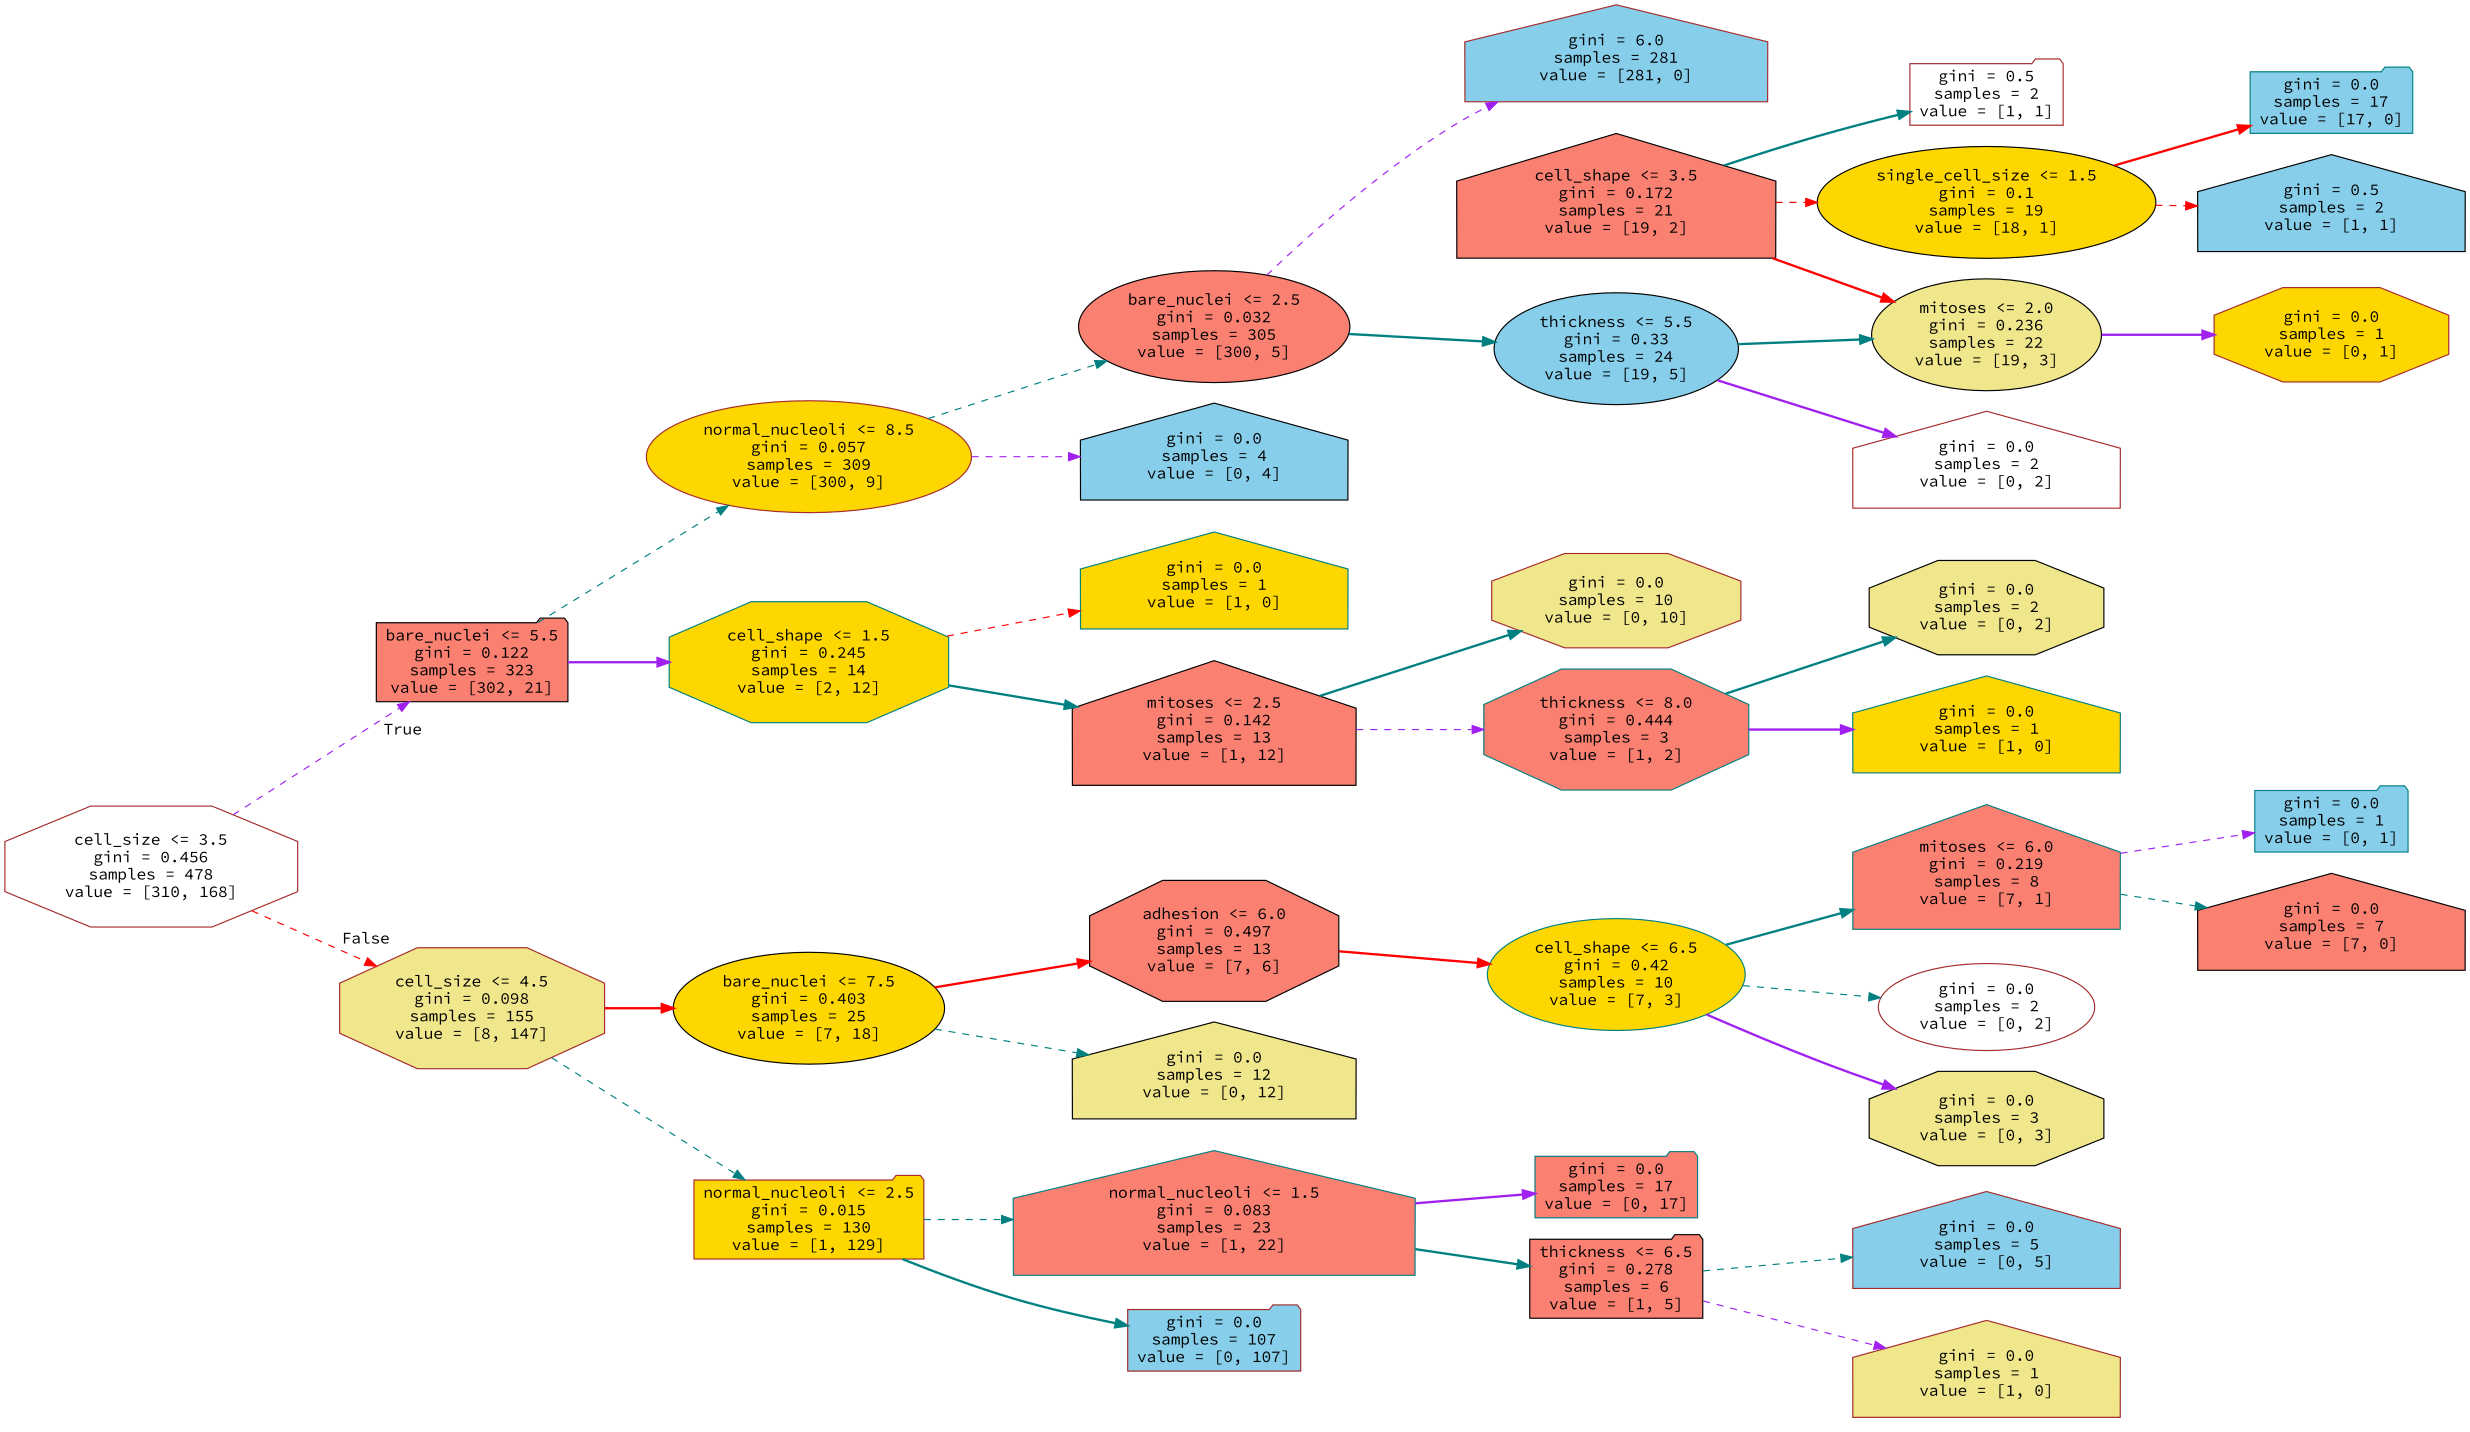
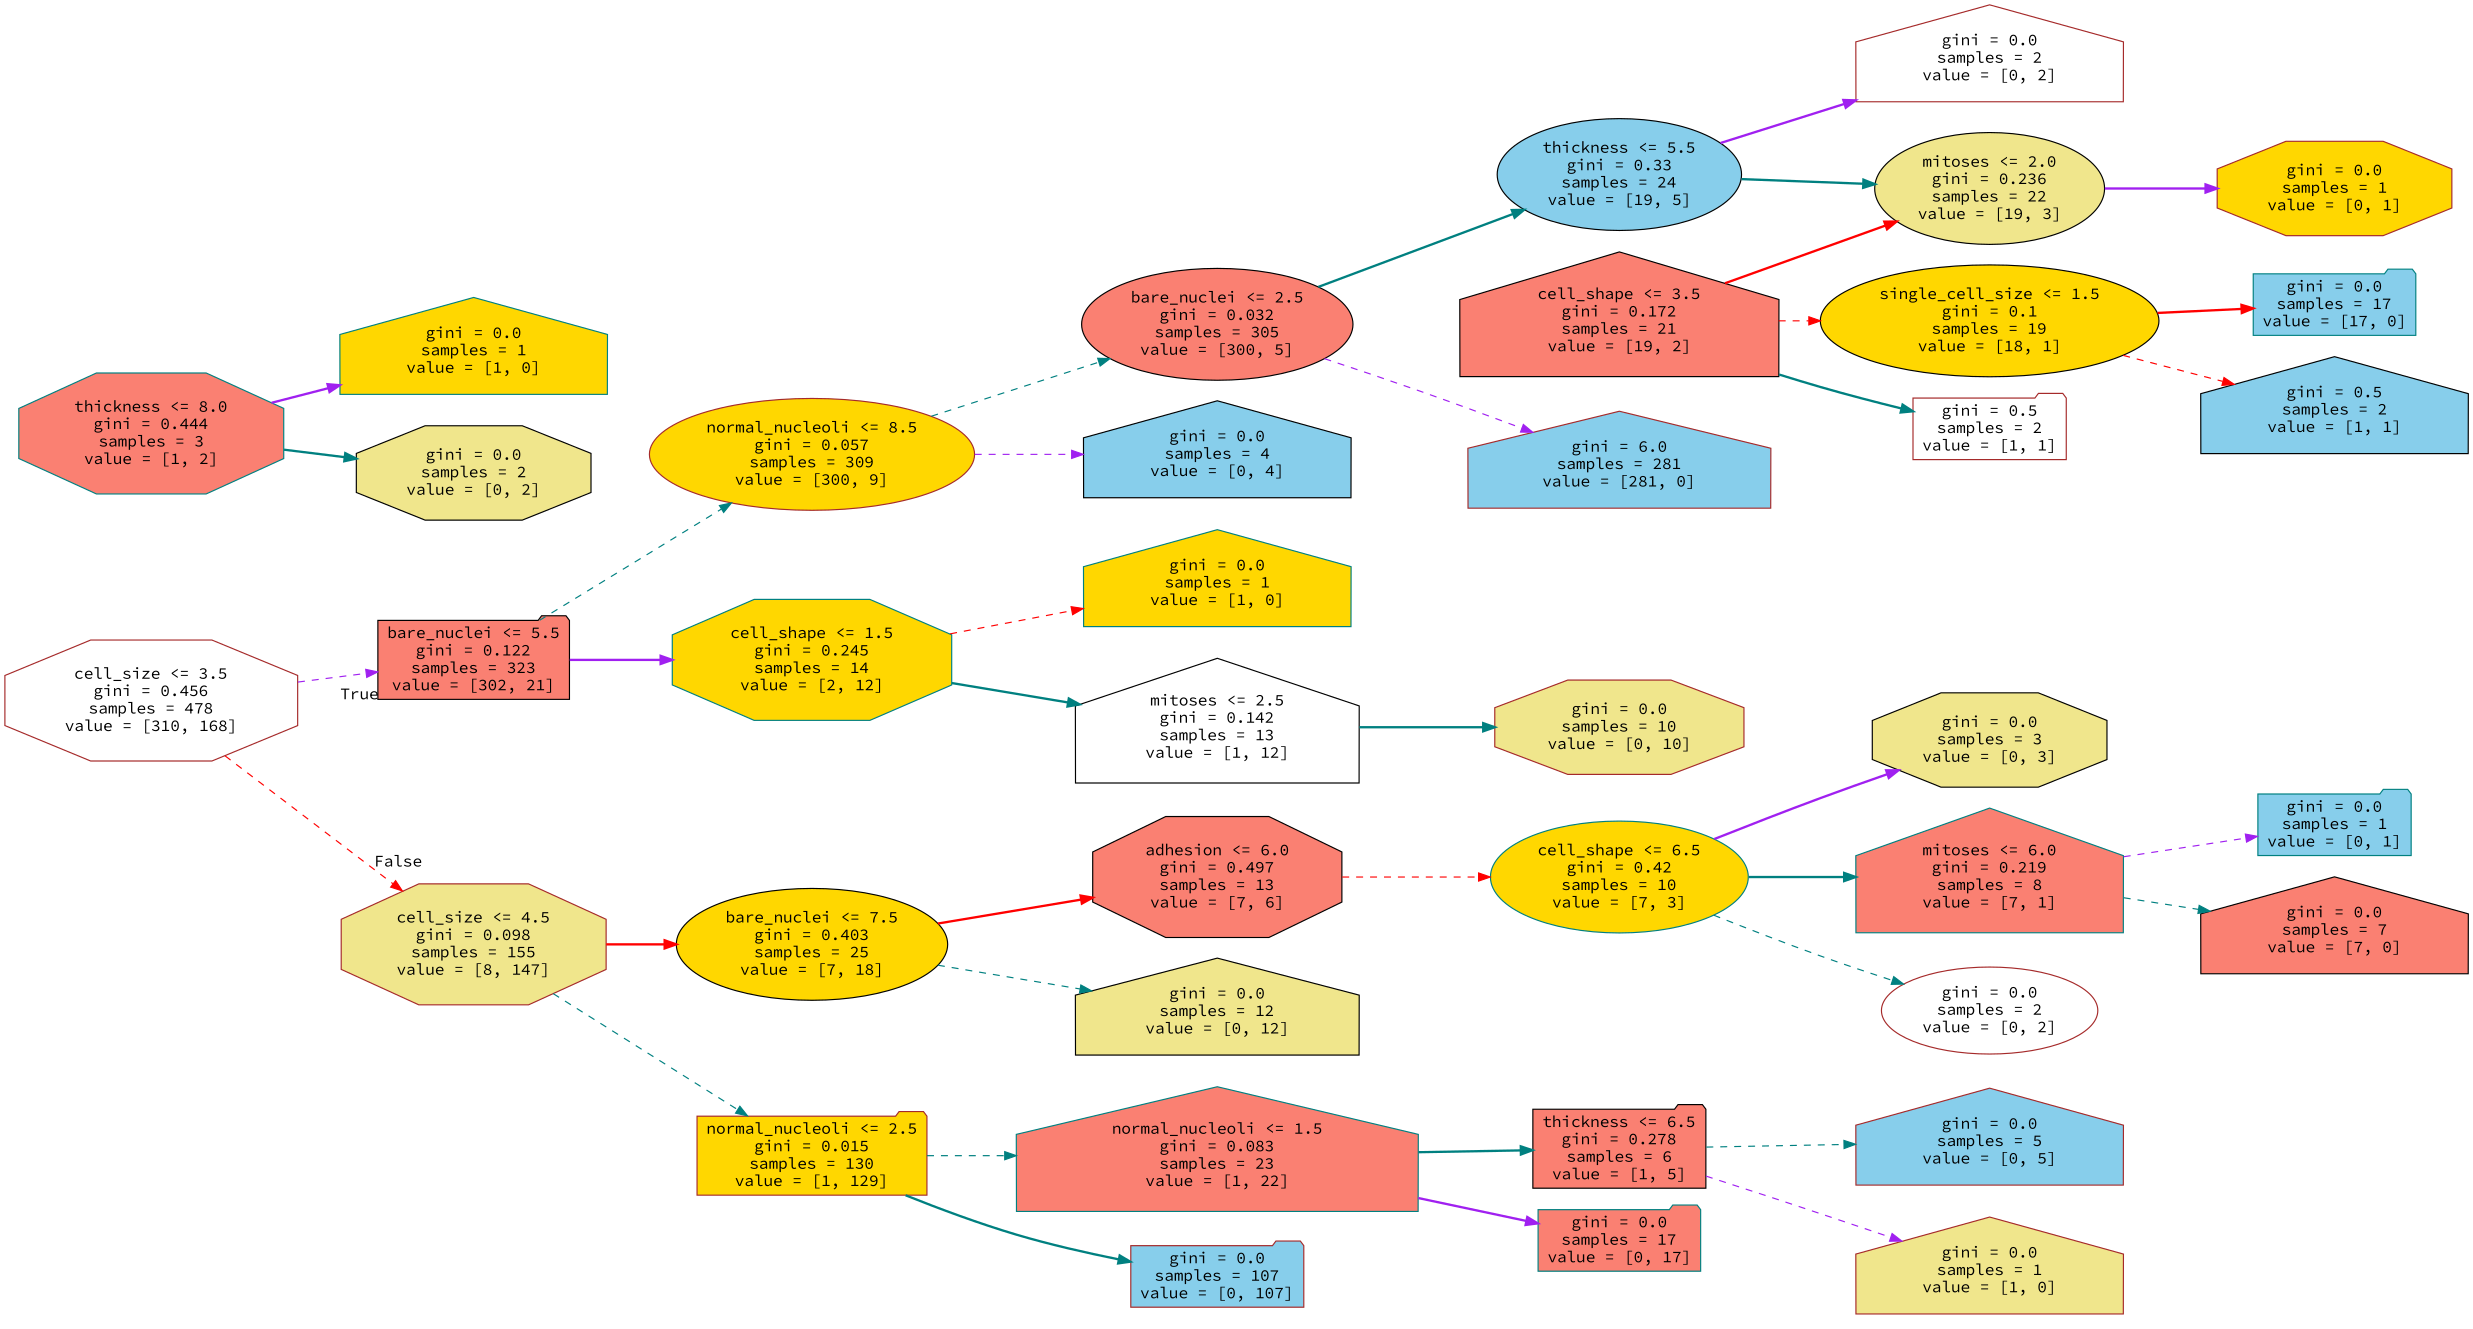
  digraph {
    fontname="Source Code Pro"
    rankdir=LR
    node [color=black fillcolor=salmon fontname="Source Code Pro" shape=house style=filled]
    edge [color=teal fontname="Source Code Pro" style=dashed]
    n1 [color=brown fillcolor=white label="cell_size <= 3.5\ngini = 0.456\nsamples = 478\nvalue = [310, 168]" shape=octagon]
    n2 [label="bare_nuclei <= 5.5\ngini = 0.122\nsamples = 323\nvalue = [302, 21]" shape=folder]
    n3 [color=brown fillcolor=khaki label="cell_size <= 4.5\ngini = 0.098\nsamples = 155\nvalue = [8, 147]" shape=octagon]
    n4 [color=brown fillcolor=gold label="normal_nucleoli <= 8.5\ngini = 0.057\nsamples = 309\nvalue = [300, 9]" shape=ellipse]
    n5 [color=teal fillcolor=gold label="cell_shape <= 1.5\ngini = 0.245\nsamples = 14\nvalue = [2, 12]" shape=octagon]
    n6 [fillcolor=gold label="bare_nuclei <= 7.5\ngini = 0.403\nsamples = 25\nvalue = [7, 18]" shape=ellipse]
    n7 [color=brown fillcolor=gold label="normal_nucleoli <= 2.5\ngini = 0.015\nsamples = 130\nvalue = [1, 129]" shape=folder]
    n8 [label="bare_nuclei <= 2.5\ngini = 0.032\nsamples = 305\nvalue = [300, 5]" shape=ellipse]
    n9 [fillcolor=skyblue label="gini = 0.0\nsamples = 4\nvalue = [0, 4]"]
    n10 [color=teal fillcolor=gold label="gini = 0.0\nsamples = 1\nvalue = [1, 0]"]
-   n11 [label="mitoses <= 2.5\ngini = 0.142\nsamples = 13\nvalue = [1, 12]"]
+   n11 [fillcolor=white label="mitoses <= 2.5\ngini = 0.142\nsamples = 13\nvalue = [1, 12]"]
    n12 [color=brown fillcolor=skyblue label="gini = 6.0\nsamples = 281\nvalue = [281, 0]"]
    n13 [fillcolor=skyblue label="thickness <= 5.5\ngini = 0.33\nsamples = 24\nvalue = [19, 5]" shape=ellipse]
    n14 [fillcolor=khaki label="mitoses <= 2.0\ngini = 0.236\nsamples = 22\nvalue = [19, 3]" shape=ellipse]
    n15 [color=brown fillcolor=white label="gini = 0.0\nsamples = 2\nvalue = [0, 2]"]
    n16 [color=brown fillcolor=gold label="gini = 0.0\nsamples = 1\nvalue = [0, 1]" shape=octagon]
    n17 [label="cell_shape <= 3.5\ngini = 0.172\nsamples = 21\nvalue = [19, 2]"]
    n18 [fillcolor=gold label="single_cell_size <= 1.5\ngini = 0.1\nsamples = 19\nvalue = [18, 1]" shape=ellipse]
    n19 [color=brown fillcolor=white label="gini = 0.5\nsamples = 2\nvalue = [1, 1]" shape=folder]
    n20 [fillcolor=skyblue label="gini = 0.5\nsamples = 2\nvalue = [1, 1]"]
    n21 [color=teal fillcolor=skyblue label="gini = 0.0\nsamples = 17\nvalue = [17, 0]" shape=folder]
    n22 [color=brown fillcolor=khaki label="gini = 0.0\nsamples = 10\nvalue = [0, 10]" shape=octagon]
    n23 [color=teal label="thickness <= 8.0\ngini = 0.444\nsamples = 3\nvalue = [1, 2]" shape=octagon]
    n24 [color=teal fillcolor=gold label="gini = 0.0\nsamples = 1\nvalue = [1, 0]"]
    n25 [fillcolor=khaki label="gini = 0.0\nsamples = 2\nvalue = [0, 2]" shape=octagon]
    n26 [label="adhesion <= 6.0\ngini = 0.497\nsamples = 13\nvalue = [7, 6]" shape=octagon]
    n27 [fillcolor=khaki label="gini = 0.0\nsamples = 12\nvalue = [0, 12]"]
    n28 [color=teal label="normal_nucleoli <= 1.5\ngini = 0.083\nsamples = 23\nvalue = [1, 22]"]
    n29 [color=brown fillcolor=skyblue label="gini = 0.0\nsamples = 107\nvalue = [0, 107]" shape=folder]
    n30 [color=teal fillcolor=gold label="cell_shape <= 6.5\ngini = 0.42\nsamples = 10\nvalue = [7, 3]" shape=ellipse]
    n31 [fillcolor=khaki label="gini = 0.0\nsamples = 3\nvalue = [0, 3]" shape=octagon]
    n32 [color=teal label="mitoses <= 6.0\ngini = 0.219\nsamples = 8\nvalue = [7, 1]"]
    n33 [color=brown fillcolor=white label="gini = 0.0\nsamples = 2\nvalue = [0, 2]" shape=ellipse]
    n34 [label="gini = 0.0\nsamples = 7\nvalue = [7, 0]"]
    n35 [color=teal fillcolor=skyblue label="gini = 0.0\nsamples = 1\nvalue = [0, 1]" shape=folder]
    n36 [color=teal label="gini = 0.0\nsamples = 17\nvalue = [0, 17]" shape=folder]
    n37 [label="thickness <= 6.5\ngini = 0.278\nsamples = 6\nvalue = [1, 5]" shape=folder]
    n38 [color=brown fillcolor=khaki label="gini = 0.0\nsamples = 1\nvalue = [1, 0]"]
    n39 [color=brown fillcolor=skyblue label="gini = 0.0\nsamples = 5\nvalue = [0, 5]"]
    n1 -> n2 [color=purple headlabel=True labelangle=45 labeldistance=2.5]
    n1 -> n3 [color=red headlabel=False labelangle=-45 labeldistance=2.5]
    n2 -> n4
    n2 -> n5 [color=purple style=bold]
    n3 -> n6 [color=red style=bold]
    n3 -> n7
    n4 -> n8
    n4 -> n9 [color=purple]
    n5 -> n10 [color=red]
    n5 -> n11 [style=bold]
    n6 -> n26 [color=red style=bold]
    n6 -> n27
    n7 -> n28
    n7 -> n29 [style=bold]
    n8 -> n12 [color=purple]
    n8 -> n13 [style=bold]
    n11 -> n22 [style=bold]
-   n11 -> n23 [color=purple]
    n13 -> n14 [style=bold]
    n13 -> n15 [color=purple style=bold]
    n14 -> n16 [color=purple style=bold]
    n17 -> n14 [color=red style=bold]
    n17 -> n18 [color=red]
    n17 -> n19 [style=bold]
    n18 -> n20 [color=red]
    n18 -> n21 [color=red style=bold]
    n23 -> n24 [color=purple style=bold]
    n23 -> n25 [style=bold]
-   n26 -> n30 [color=red style=bold]
+   n26 -> n30 [color=red]
    n28 -> n36 [color=purple style=bold]
    n28 -> n37 [style=bold]
    n30 -> n31 [color=purple style=bold]
    n30 -> n32 [style=bold]
    n30 -> n33
    n32 -> n34
    n32 -> n35 [color=purple]
    n37 -> n38 [color=purple]
    n37 -> n39
  }
